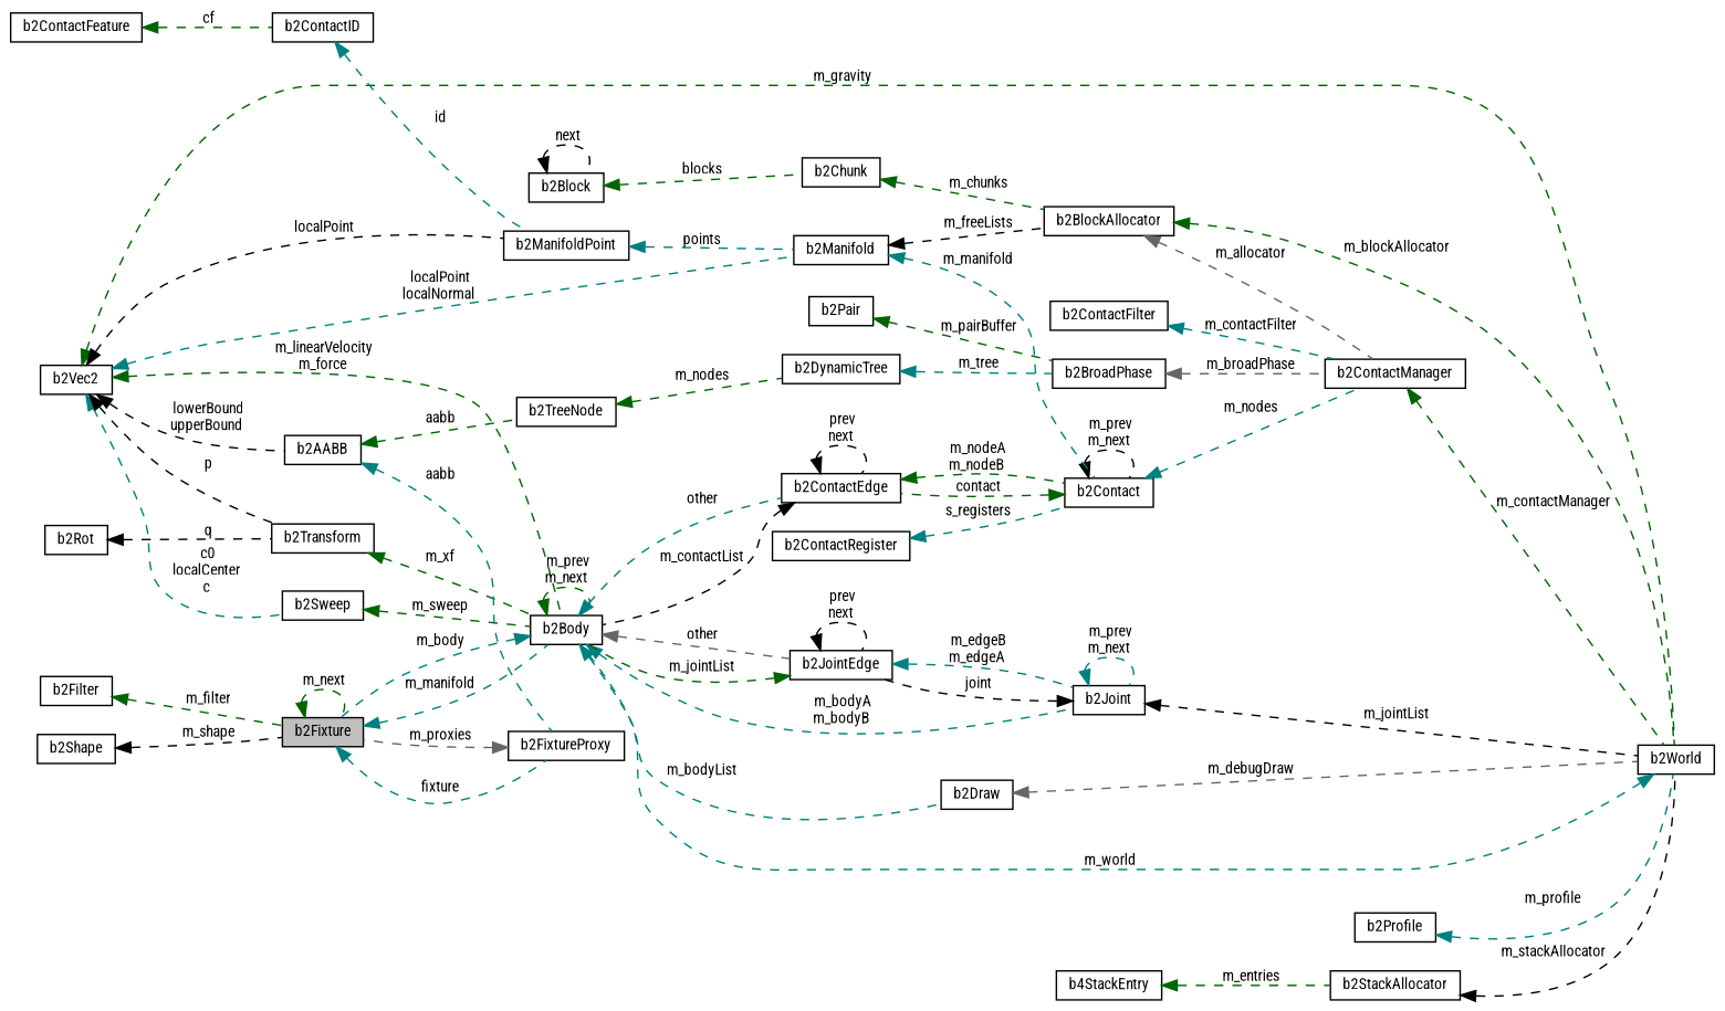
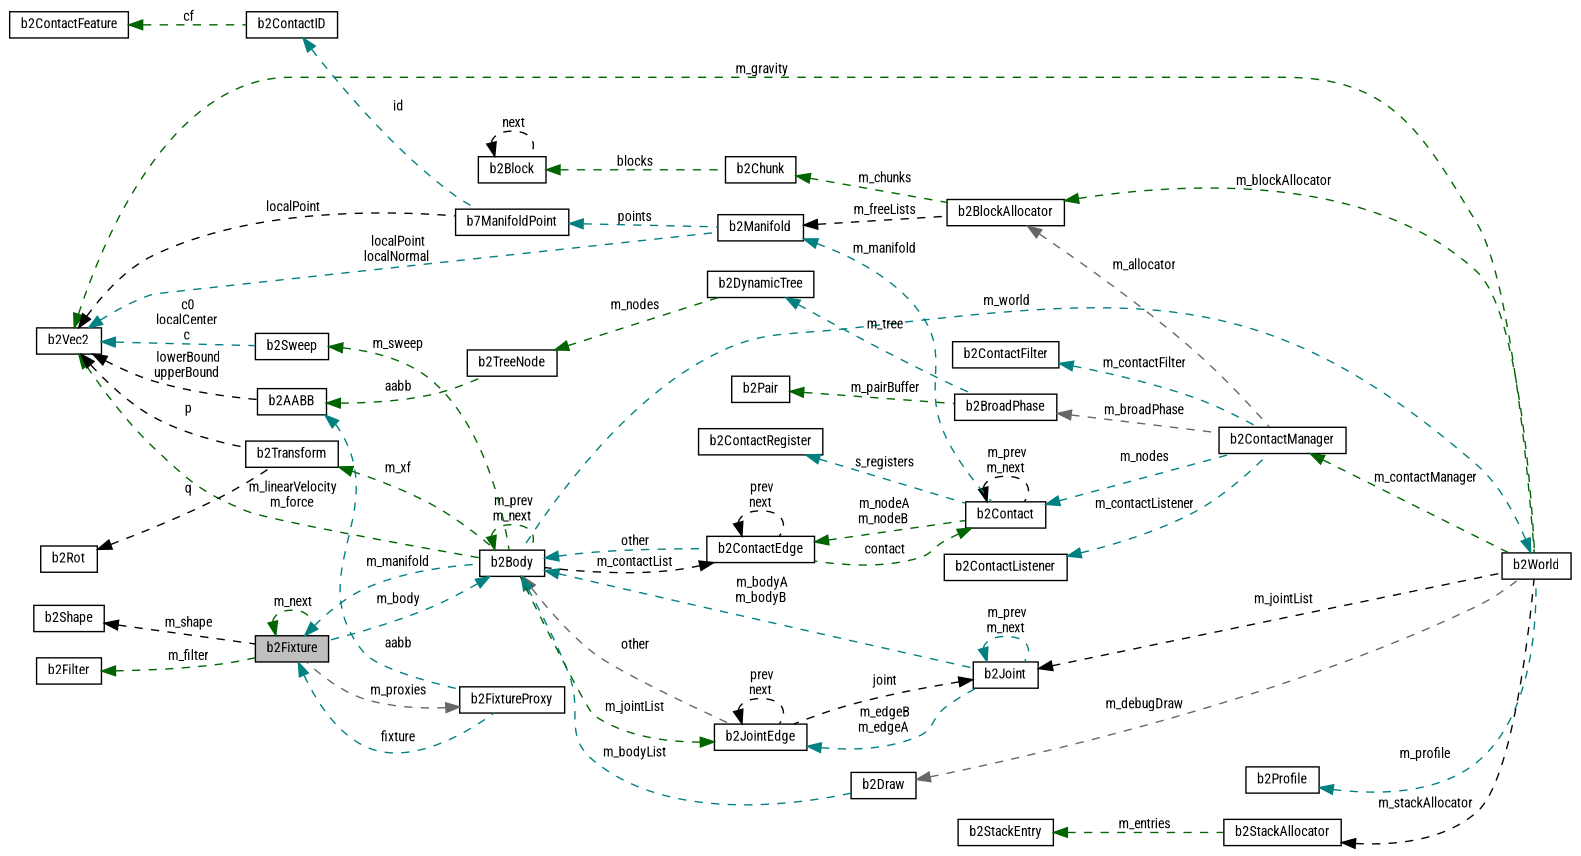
  digraph {
    fontname="Roboto Condensed"
    rankdir=LR
    node [color=black fillcolor=white fontname="Roboto Condensed" fontsize=10 shape=record style=filled]
    edge [color=teal dir=back fontname="Roboto Condensed" fontsize=10 labelfontname=Helvetica labelfontsize=10 style=dashed]
    n1 [fillcolor=grey75 fontcolor=black height=0.2 label=b2Fixture width=0.4]
    n2 [height=0.2 label=b2Body width=0.4]
    n3 [height=0.2 label=b2FixtureProxy width=0.4]
    n4 [height=0.2 label=b2JointEdge width=0.4]
    n5 [height=0.2 label=b2Joint width=0.4]
    n6 [height=0.2 label=b2ContactEdge width=0.4]
    n7 [height=0.2 label=b2Draw width=0.4]
    n8 [height=0.2 label=b2Contact width=0.4]
    n9 [height=0.2 label=b2ContactManager width=0.4]
    n10 [height=0.2 label=b2World width=0.4]
    n11 [height=0.2 label=b2Vec2 width=0.4]
    n12 [height=0.2 label=b2Sweep width=0.4]
    n13 [height=0.2 label=b2Transform width=0.4]
    n14 [height=0.2 label=b2Manifold width=0.4]
-   n15 [height=0.2 label=b2ManifoldPoint width=0.4]
+   n15 [height=0.2 label=b7ManifoldPoint width=0.4]
    n16 [height=0.2 label=b2AABB width=0.4]
    n17 [height=0.2 label=b2BlockAllocator width=0.4]
    n18 [height=0.2 label=b2TreeNode width=0.4]
    n19 [height=0.2 label=b2Rot width=0.4]
    n20 [height=0.2 label=b2ContactRegister width=0.4]
    n21 [height=0.2 label=b2ContactID width=0.4]
    n22 [height=0.2 label=b2ContactFeature width=0.4]
    n23 [height=0.2 label=b2Profile width=0.4]
    n24 [height=0.2 label=b2Block width=0.4]
    n25 [height=0.2 label=b2Chunk width=0.4]
    n26 [height=0.2 label=b2BroadPhase width=0.4]
    n27 [height=0.2 label=b2Pair width=0.4]
    n28 [height=0.2 label=b2DynamicTree width=0.4]
    n29 [height=0.2 label=b2ContactFilter width=0.4]
+   n30 [height=0.2 label=b2ContactListener width=0.4]
    n31 [height=0.2 label=b2StackAllocator width=0.4]
-   n32 [height=0.2 label=b4StackEntry width=0.4]
+   n32 [height=0.2 label=b2StackEntry width=0.4]
    n33 [height=0.2 label=b2Shape width=0.4]
    n34 [height=0.2 label=b2Filter width=0.4]
    n1 -> n1 [color=darkgreen label=" m_next"]
    n1 -> n2 [label=" m_manifold"]
    n1 -> n3 [label=" fixture"]
    n2 -> n1 [label=" m_body"]
    n2 -> n2 [color=darkgreen label=" m_prev\nm_next"]
    n2 -> n4 [color=gray40 label=" other"]
    n2 -> n5 [label=" m_bodyA\nm_bodyB"]
    n2 -> n6 [label=" other"]
    n2 -> n7 [label=" m_bodyList"]
    n3 -> n1 [color=gray40 label=" m_proxies"]
    n4 -> n2 [color=darkgreen label=" m_jointList"]
    n4 -> n4 [color=black label=" prev\nnext"]
    n4 -> n5 [label=" m_edgeB\nm_edgeA"]
    n5 -> n4 [color=black label=" joint"]
    n5 -> n5 [label=" m_prev\nm_next"]
    n5 -> n10 [color=black label=" m_jointList"]
    n6 -> n2 [color=black label=" m_contactList"]
    n6 -> n6 [color=black label=" prev\nnext"]
    n6 -> n8 [color=darkgreen label=" m_nodeA\nm_nodeB"]
    n7 -> n10 [color=gray40 label=" m_debugDraw"]
    n8 -> n6 [color=darkgreen label=" contact"]
    n8 -> n8 [color=black label=" m_prev\nm_next"]
    n8 -> n9 [label=" m_nodes"]
    n9 -> n10 [color=darkgreen label=" m_contactManager"]
    n10 -> n2 [label=" m_world"]
    n11 -> n2 [color=darkgreen label=" m_linearVelocity\nm_force"]
    n11 -> n10 [color=darkgreen label=" m_gravity"]
    n11 -> n12 [label=" c0\nlocalCenter\nc"]
    n11 -> n13 [color=black label=" p"]
    n11 -> n14 [label=" localPoint\nlocalNormal"]
    n11 -> n15 [color=black label=" localPoint"]
    n11 -> n16 [color=black label=" lowerBound\nupperBound"]
    n12 -> n2 [color=darkgreen label=" m_sweep"]
    n13 -> n2 [color=darkgreen label=" m_xf"]
    n14 -> n8 [label=" m_manifold"]
    n14 -> n17 [color=black label=" m_freeLists"]
    n15 -> n14 [label=" points"]
    n16 -> n3 [label=" aabb"]
    n16 -> n18 [color=darkgreen label=" aabb"]
    n17 -> n9 [color=gray40 label=" m_allocator"]
    n17 -> n10 [color=darkgreen label=" m_blockAllocator"]
    n18 -> n28 [color=darkgreen label=" m_nodes"]
    n19 -> n13 [color=black label=" q"]
    n20 -> n8 [label=" s_registers"]
    n21 -> n15 [label=" id"]
    n22 -> n21 [color=darkgreen label=" cf"]
    n23 -> n10 [label=" m_profile"]
    n24 -> n24 [color=black label=" next"]
    n24 -> n25 [color=darkgreen label=" blocks"]
    n25 -> n17 [color=darkgreen label=" m_chunks"]
    n26 -> n9 [color=gray40 label=" m_broadPhase"]
    n27 -> n26 [color=darkgreen label=" m_pairBuffer"]
    n28 -> n26 [label=" m_tree"]
    n29 -> n9 [label=" m_contactFilter"]
+   n30 -> n9 [label=" m_contactListener"]
    n31 -> n10 [color=black label=" m_stackAllocator"]
    n32 -> n31 [color=darkgreen label=" m_entries"]
    n33 -> n1 [color=black label=" m_shape"]
    n34 -> n1 [color=darkgreen label=" m_filter"]
  }
